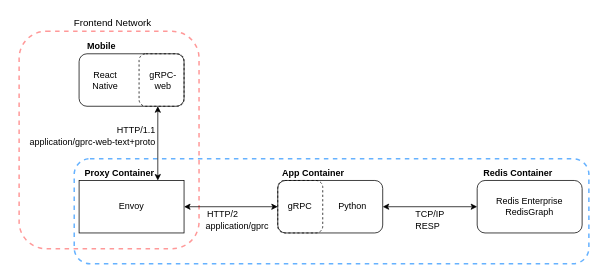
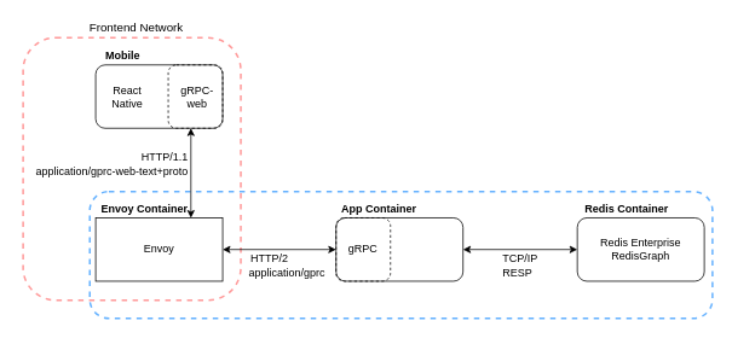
  <mxCell id="0" />
  <mxCell id="1" parent="0" />
  <mxCell id="2" value="" style="rounded=1;whiteSpace=wrap;html=1;dashed=1;fillColor=none;strokeColor=#66B2FF;strokeWidth=2;" parent="1" vertex="1"><mxGeometry x="98.5" y="211" width="686.5" height="140" as="geometry" /></mxCell>
  <mxCell id="3" value="" style="rounded=1;whiteSpace=wrap;html=1;dashed=1;fillColor=none;strokeColor=#FF9999;strokeWidth=2;" parent="1" vertex="1"><mxGeometry x="25" y="41" width="240" height="290" as="geometry" /></mxCell>
  <mxCell id="4" value="" style="rounded=1;whiteSpace=wrap;html=1;" parent="1" vertex="1"><mxGeometry x="105" y="71" width="140" height="70" as="geometry" /></mxCell>
  <mxCell id="5" value="Envoy" style="whiteSpace=wrap;html=1;rounded=0;" parent="1" vertex="1"><mxGeometry x="105" y="240" width="140" height="70" as="geometry" /></mxCell>
  <mxCell id="6" value="" style="rounded=1;whiteSpace=wrap;html=1;" parent="1" vertex="1"><mxGeometry x="370" y="240" width="140" height="70" as="geometry" /></mxCell>
  <mxCell id="7" value="Redis Enterprise&lt;br&gt;RedisGraph" style="rounded=1;whiteSpace=wrap;html=1;" parent="1" vertex="1"><mxGeometry x="636" y="240" width="140" height="70" as="geometry" /></mxCell>
  <mxCell id="8" value="Frontend Network" style="text;html=1;strokeColor=none;fillColor=none;align=center;verticalAlign=middle;whiteSpace=wrap;rounded=0;dashed=1;fontSize=13;" parent="1" vertex="1"><mxGeometry x="95" y="20" width="110" height="20" as="geometry" /></mxCell>
  <mxCell id="9" style="edgeStyle=orthogonalEdgeStyle;rounded=0;orthogonalLoop=1;jettySize=auto;html=1;exitX=0.5;exitY=1;exitDx=0;exitDy=0;" parent="1" source="8" target="8" edge="1"><mxGeometry relative="1" as="geometry" /></mxCell>
  <mxCell id="10" value="" style="rounded=1;whiteSpace=wrap;html=1;dashed=1;fillColor=none;" parent="1" vertex="1"><mxGeometry x="185" y="71" width="60" height="70" as="geometry" /></mxCell>
  <mxCell id="11" value="Mobile" style="text;html=1;strokeColor=none;fillColor=none;align=center;verticalAlign=middle;whiteSpace=wrap;rounded=0;dashed=1;fontStyle=1" parent="1" vertex="1"><mxGeometry x="115" y="51" width="40" height="20" as="geometry" /></mxCell>
  <mxCell id="12" value="gRPC-web" style="text;html=1;strokeColor=none;fillColor=none;align=center;verticalAlign=middle;whiteSpace=wrap;rounded=0;dashed=1;" parent="1" vertex="1"><mxGeometry x="192" y="92" width="50" height="30" as="geometry" /></mxCell>
  <mxCell id="13" value="React Native" style="text;html=1;strokeColor=none;fillColor=none;align=center;verticalAlign=middle;whiteSpace=wrap;rounded=0;dashed=1;" parent="1" vertex="1"><mxGeometry x="115" y="97" width="50" height="20" as="geometry" /></mxCell>
- <mxCell id="14" value="Proxy Container" style="text;html=1;strokeColor=none;fillColor=none;align=center;verticalAlign=middle;whiteSpace=wrap;rounded=0;dashed=1;fontStyle=1" parent="1" vertex="1"><mxGeometry x="109" y="220" width="100" height="20" as="geometry" /></mxCell>
+ <mxCell id="14" value="Envoy Container" style="text;html=1;strokeColor=none;fillColor=none;align=center;verticalAlign=middle;whiteSpace=wrap;rounded=0;dashed=1;fontStyle=1" parent="1" vertex="1"><mxGeometry x="109" y="220" width="100" height="20" as="geometry" /></mxCell>
  <mxCell id="15" value="" style="endArrow=classic;startArrow=classic;html=1;entryX=0.75;entryY=0;entryDx=0;entryDy=0;exitX=0.75;exitY=1;exitDx=0;exitDy=0;" parent="1" source="4" target="5" edge="1"><mxGeometry width="50" height="50" relative="1" as="geometry"><mxPoint x="225" y="161" as="sourcePoint" /><mxPoint x="355" y="106" as="targetPoint" /></mxGeometry></mxCell>
  <mxCell id="16" value="HTTP/1.1" style="text;html=1;strokeColor=none;fillColor=none;align=right;verticalAlign=middle;whiteSpace=wrap;rounded=0;dashed=1;" parent="1" vertex="1"><mxGeometry x="149" y="163" width="60" height="20" as="geometry" /></mxCell>
  <mxCell id="17" value="application/gprc-web-text+proto" style="text;html=1;strokeColor=none;fillColor=none;align=right;verticalAlign=middle;whiteSpace=wrap;rounded=0;dashed=1;" parent="1" vertex="1"><mxGeometry x="20" y="177" width="189" height="24" as="geometry" /></mxCell>
  <mxCell id="18" value="" style="endArrow=classic;startArrow=classic;html=1;exitX=1;exitY=0.5;exitDx=0;exitDy=0;entryX=0;entryY=0.5;entryDx=0;entryDy=0;" parent="1" source="5" target="22" edge="1"><mxGeometry width="50" height="50" relative="1" as="geometry"><mxPoint x="209" y="341" as="sourcePoint" /><mxPoint x="365" y="275" as="targetPoint" /></mxGeometry></mxCell>
  <mxCell id="19" value="HTTP/2" style="text;html=1;strokeColor=none;fillColor=none;align=left;verticalAlign=middle;whiteSpace=wrap;rounded=0;dashed=1;" parent="1" vertex="1"><mxGeometry x="273.5" y="275" width="60" height="20" as="geometry" /></mxCell>
  <mxCell id="20" value="application/gprc" style="text;html=1;strokeColor=none;fillColor=none;align=left;verticalAlign=middle;whiteSpace=wrap;rounded=0;dashed=1;" parent="1" vertex="1"><mxGeometry x="271.5" y="289" width="89" height="24" as="geometry" /></mxCell>
  <mxCell id="21" value="App Container" style="text;html=1;strokeColor=none;fillColor=none;align=center;verticalAlign=middle;whiteSpace=wrap;rounded=0;dashed=1;fontStyle=1" parent="1" vertex="1"><mxGeometry x="370" y="220" width="95" height="20" as="geometry" /></mxCell>
  <mxCell id="22" value="" style="rounded=1;whiteSpace=wrap;html=1;dashed=1;fillColor=none;" parent="1" vertex="1"><mxGeometry x="370" y="240" width="60" height="70" as="geometry" /></mxCell>
  <mxCell id="23" value="gRPC" style="text;html=1;strokeColor=none;fillColor=none;align=center;verticalAlign=middle;whiteSpace=wrap;rounded=0;dashed=1;" parent="1" vertex="1"><mxGeometry x="375" y="259" width="50" height="30" as="geometry" /></mxCell>
- <mxCell id="24" value="Python" style="text;html=1;strokeColor=none;fillColor=none;align=center;verticalAlign=middle;whiteSpace=wrap;rounded=0;dashed=1;" parent="1" vertex="1"><mxGeometry x="445" y="264" width="50" height="20" as="geometry" /></mxCell>
  <mxCell id="25" value="Redis Container" style="text;html=1;strokeColor=none;fillColor=none;align=center;verticalAlign=middle;whiteSpace=wrap;rounded=0;dashed=1;fontStyle=1" parent="1" vertex="1"><mxGeometry x="641" y="220" width="99" height="20" as="geometry" /></mxCell>
  <mxCell id="26" value="" style="endArrow=classic;startArrow=classic;html=1;exitX=1;exitY=0.5;exitDx=0;exitDy=0;" parent="1" source="6" target="7" edge="1"><mxGeometry width="50" height="50" relative="1" as="geometry"><mxPoint x="510" y="271" as="sourcePoint" /><mxPoint x="635" y="273" as="targetPoint" /></mxGeometry></mxCell>
  <mxCell id="27" value="TCP/IP" style="text;html=1;strokeColor=none;fillColor=none;align=left;verticalAlign=middle;whiteSpace=wrap;rounded=0;dashed=1;" parent="1" vertex="1"><mxGeometry x="552" y="275" width="60" height="20" as="geometry" /></mxCell>
  <mxCell id="28" value="RESP" style="text;html=1;strokeColor=none;fillColor=none;align=left;verticalAlign=middle;whiteSpace=wrap;rounded=0;dashed=1;" parent="1" vertex="1"><mxGeometry x="552" y="289" width="89" height="24" as="geometry" /></mxCell>
